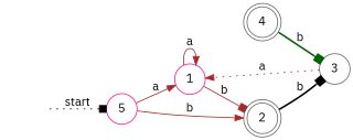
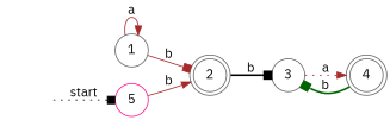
  digraph {
    fontname="IBM Plex Sans"
    rankdir=LR
    node [color=gray40 fontname="IBM Plex Sans" shape=circle]
    edge [arrowhead=normal color=brown fontname="IBM Plex Sans" style=solid]
    n1 [color=deeppink label=5]
-   1 [color=deeppink]
+   1
    2 [shape=doublecircle]
    3
    "" [shape=plaintext]
    4 [shape=doublecircle]
-   n1 -> 1 [label=a]
    n1 -> 2 [label=b]
    1 -> 1 [label=a]
    1 -> 2 [arrowhead=box label=b]
    2 -> 3 [arrowhead=box color=black label=b style=bold]
-   3 -> 1 [label=a style=dotted]
+   3 -> 4 [label=a style=dotted]
    "" -> n1 [arrowhead=box color=black label=start style=dotted]
    4 -> 3 [arrowhead=box color=darkgreen label=b style=bold]
  }
